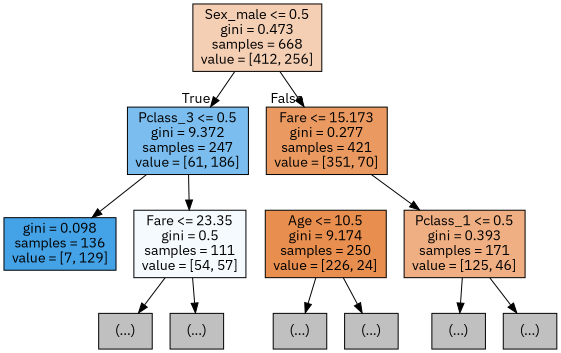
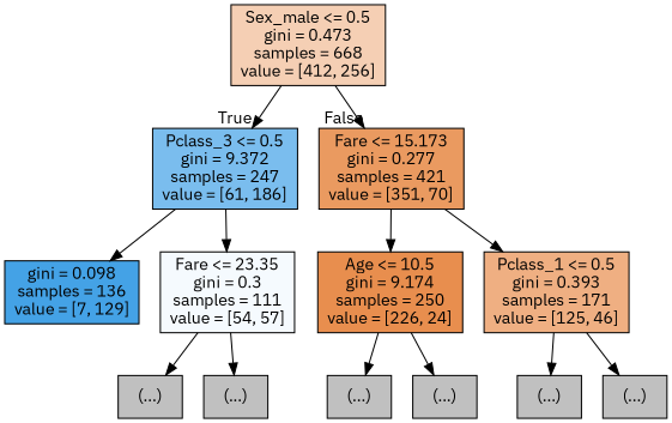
  digraph {
    fontname="IBM Plex Sans"
    node [color=black fillcolor="#C0C0C0" fontname="IBM Plex Sans" shape=box style=filled]
    edge [fontname="IBM Plex Sans"]
    n1 [fillcolor="#f5cfb4" label="Sex_male <= 0.5\ngini = 0.473\nsamples = 668\nvalue = [412, 256]"]
    n2 [fillcolor="#7abdee" label="Pclass_3 <= 0.5\ngini = 9.372\nsamples = 247\nvalue = [61, 186]"]
    n3 [fillcolor="#ea9a60" label="Fare <= 15.173\ngini = 0.277\nsamples = 421\nvalue = [351, 70]"]
    n4 [fillcolor="#44a2e6" label="gini = 0.098\nsamples = 136\nvalue = [7, 129]"]
-   n5 [fillcolor="#f5fafe" label="Fare <= 23.35\ngini = 0.5\nsamples = 111\nvalue = [54, 57]"]
+   n5 [fillcolor="#f5fafe" label="Fare <= 23.35\ngini = 0.3\nsamples = 111\nvalue = [54, 57]"]
    n6 [fillcolor="#e88e4e" label="Age <= 10.5\ngini = 9.174\nsamples = 250\nvalue = [226, 24]"]
    n7 [fillcolor="#efaf82" label="Pclass_1 <= 0.5\ngini = 0.393\nsamples = 171\nvalue = [125, 46]"]
    n8 [label="(...)"]
    n9 [label="(...)"]
    n10 [label="(...)"]
    n11 [label="(...)"]
    n12 [label="(...)"]
    n13 [label="(...)"]
    n1 -> n2 [headlabel=True labelangle=45 labeldistance=2.5]
    n1 -> n3 [headlabel=False labelangle=-45 labeldistance=2.5]
    n2 -> n4
    n2 -> n5
+   n3 -> n6
    n3 -> n7
    n5 -> n8
    n5 -> n9
    n6 -> n10
    n6 -> n11
    n7 -> n12
    n7 -> n13
  }
